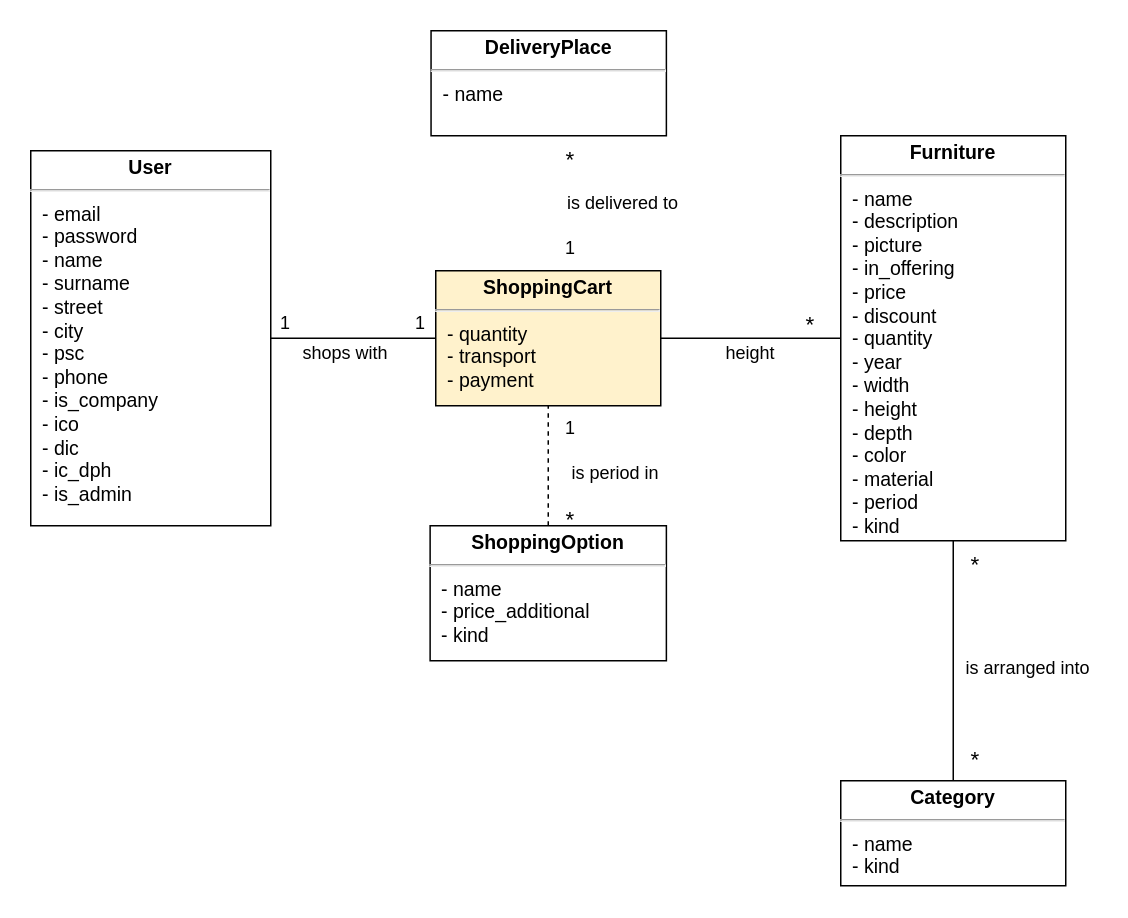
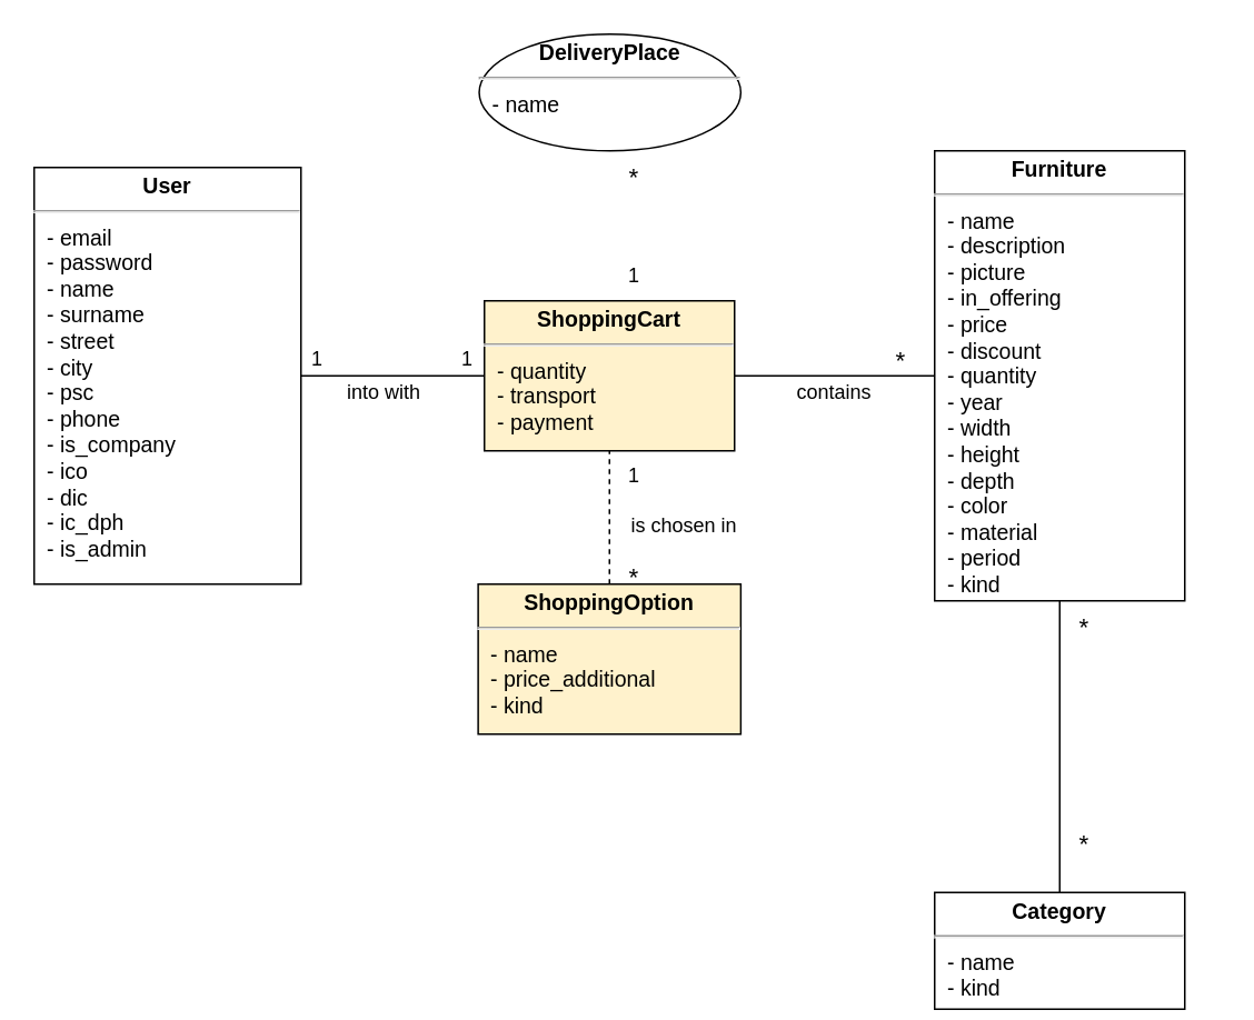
  <mxCell id="0" />
  <mxCell id="1" parent="0" />
  <mxCell id="2" value="&lt;p style=&quot;margin: 4px 0px 0px ; text-align: center ; font-size: 13px&quot;&gt;&lt;b&gt;&lt;font style=&quot;font-size: 13px&quot;&gt;User&lt;/font&gt;&lt;/b&gt;&lt;/p&gt;&lt;hr style=&quot;font-size: 13px&quot;&gt;&lt;p style=&quot;margin: 0px 0px 0px 8px ; font-size: 13px&quot;&gt;&lt;font style=&quot;font-size: 13px&quot;&gt;- email&lt;/font&gt;&lt;/p&gt;&lt;p style=&quot;margin: 0px 0px 0px 8px ; font-size: 13px&quot;&gt;&lt;font style=&quot;font-size: 13px&quot;&gt;- password&lt;/font&gt;&lt;/p&gt;&lt;p style=&quot;margin: 0px 0px 0px 8px ; font-size: 13px&quot;&gt;&lt;font style=&quot;font-size: 13px&quot;&gt;- name&lt;/font&gt;&lt;/p&gt;&lt;p style=&quot;margin: 0px 0px 0px 8px ; font-size: 13px&quot;&gt;&lt;font style=&quot;font-size: 13px&quot;&gt;- surname&lt;/font&gt;&lt;/p&gt;&lt;p style=&quot;margin: 0px 0px 0px 8px ; font-size: 13px&quot;&gt;&lt;font style=&quot;font-size: 13px&quot;&gt;- street&lt;/font&gt;&lt;/p&gt;&lt;p style=&quot;margin: 0px 0px 0px 8px ; font-size: 13px&quot;&gt;&lt;font style=&quot;font-size: 13px&quot;&gt;- city&lt;/font&gt;&lt;/p&gt;&lt;p style=&quot;margin: 0px 0px 0px 8px ; font-size: 13px&quot;&gt;&lt;font style=&quot;font-size: 13px&quot;&gt;- psc&lt;/font&gt;&lt;/p&gt;&lt;p style=&quot;margin: 0px 0px 0px 8px ; font-size: 13px&quot;&gt;&lt;font style=&quot;font-size: 13px&quot;&gt;- phone&lt;/font&gt;&lt;/p&gt;&lt;p style=&quot;margin: 0px 0px 0px 8px ; font-size: 13px&quot;&gt;&lt;font style=&quot;font-size: 13px&quot;&gt;- is_company&lt;/font&gt;&lt;/p&gt;&lt;p style=&quot;margin: 0px 0px 0px 8px ; font-size: 13px&quot;&gt;&lt;font style=&quot;font-size: 13px&quot;&gt;- ico&lt;/font&gt;&lt;/p&gt;&lt;p style=&quot;margin: 0px 0px 0px 8px ; font-size: 13px&quot;&gt;&lt;font style=&quot;font-size: 13px&quot;&gt;- dic&lt;/font&gt;&lt;/p&gt;&lt;p style=&quot;margin: 0px 0px 0px 8px ; font-size: 13px&quot;&gt;- ic_dph&lt;/p&gt;&lt;p style=&quot;margin: 0px 0px 0px 8px ; font-size: 13px&quot;&gt;- is_admin&lt;br&gt;&lt;/p&gt;&lt;p style=&quot;margin: 0px 0px 0px 8px ; font-size: 13px&quot;&gt;&lt;font style=&quot;font-size: 13px&quot;&gt;&lt;br&gt;&lt;/font&gt;&lt;/p&gt;" style="verticalAlign=top;align=left;overflow=fill;fontSize=12;fontFamily=Helvetica;html=1;" vertex="1" parent="1"><mxGeometry x="20" y="100" width="160" height="250" as="geometry" /></mxCell>
  <mxCell id="3" value="&lt;p style=&quot;margin: 4px 0px 0px ; text-align: center ; font-size: 13px&quot;&gt;&lt;b&gt;&lt;font style=&quot;font-size: 13px&quot;&gt;Furniture&lt;/font&gt;&lt;/b&gt;&lt;/p&gt;&lt;hr style=&quot;font-size: 13px&quot;&gt;&lt;p style=&quot;margin: 0px 0px 0px 8px ; font-size: 13px&quot;&gt;&lt;font style=&quot;font-size: 13px&quot;&gt;- name&lt;/font&gt;&lt;/p&gt;&lt;p style=&quot;margin: 0px 0px 0px 8px ; font-size: 13px&quot;&gt;&lt;font style=&quot;font-size: 13px&quot;&gt;- description&lt;/font&gt;&lt;/p&gt;&lt;p style=&quot;margin: 0px 0px 0px 8px ; font-size: 13px&quot;&gt;&lt;font style=&quot;font-size: 13px&quot;&gt;- picture&lt;/font&gt;&lt;/p&gt;&lt;p style=&quot;margin: 0px 0px 0px 8px ; font-size: 13px&quot;&gt;&lt;font style=&quot;font-size: 13px&quot;&gt;- in_offering&lt;/font&gt;&lt;/p&gt;&lt;p style=&quot;margin: 0px 0px 0px 8px ; font-size: 13px&quot;&gt;&lt;font style=&quot;font-size: 13px&quot;&gt;- price&lt;/font&gt;&lt;/p&gt;&lt;p style=&quot;margin: 0px 0px 0px 8px ; font-size: 13px&quot;&gt;&lt;font style=&quot;font-size: 13px&quot;&gt;- discount&lt;/font&gt;&lt;/p&gt;&lt;p style=&quot;margin: 0px 0px 0px 8px ; font-size: 13px&quot;&gt;&lt;font style=&quot;font-size: 13px&quot;&gt;- quantity&lt;/font&gt;&lt;/p&gt;&lt;p style=&quot;margin: 0px 0px 0px 8px ; font-size: 13px&quot;&gt;&lt;font style=&quot;font-size: 13px&quot;&gt;- year&lt;/font&gt;&lt;/p&gt;&lt;p style=&quot;margin: 0px 0px 0px 8px ; font-size: 13px&quot;&gt;- width&lt;/p&gt;&lt;p style=&quot;margin: 0px 0px 0px 8px ; font-size: 13px&quot;&gt;- height&lt;/p&gt;&lt;p style=&quot;margin: 0px 0px 0px 8px ; font-size: 13px&quot;&gt;- depth&lt;/p&gt;&lt;p style=&quot;margin: 0px 0px 0px 8px ; font-size: 13px&quot;&gt;- color&lt;/p&gt;&lt;p style=&quot;margin: 0px 0px 0px 8px ; font-size: 13px&quot;&gt;- material&lt;/p&gt;&lt;p style=&quot;margin: 0px 0px 0px 8px ; font-size: 13px&quot;&gt;- period&lt;/p&gt;&lt;p style=&quot;margin: 0px 0px 0px 8px ; font-size: 13px&quot;&gt;- kind&lt;br&gt;&lt;/p&gt;&lt;p style=&quot;margin: 0px 0px 0px 8px ; font-size: 13px&quot;&gt;&lt;font style=&quot;font-size: 13px&quot;&gt;&lt;br&gt;&lt;/font&gt;&lt;/p&gt;" style="verticalAlign=top;align=left;overflow=fill;fontSize=12;fontFamily=Helvetica;html=1;" vertex="1" parent="1"><mxGeometry x="560" y="90" width="150" height="270" as="geometry" /></mxCell>
  <mxCell id="4" value="&lt;p style=&quot;margin: 4px 0px 0px ; text-align: center ; font-size: 13px&quot;&gt;&lt;b&gt;&lt;font style=&quot;font-size: 13px&quot;&gt;ShoppingCart&lt;/font&gt;&lt;/b&gt;&lt;/p&gt;&lt;hr style=&quot;font-size: 13px&quot;&gt;&lt;p style=&quot;margin: 0px 0px 0px 8px ; font-size: 13px&quot;&gt;&lt;font style=&quot;font-size: 13px&quot;&gt;- quantity&lt;/font&gt;&lt;/p&gt;&lt;p style=&quot;margin: 0px 0px 0px 8px ; font-size: 13px&quot;&gt;&lt;font style=&quot;font-size: 13px&quot;&gt;- transport&lt;br&gt;&lt;/font&gt;&lt;/p&gt;&lt;p style=&quot;margin: 0px 0px 0px 8px ; font-size: 13px&quot;&gt;&lt;font style=&quot;font-size: 13px&quot;&gt;- payment&lt;/font&gt;&lt;/p&gt;" style="verticalAlign=top;align=left;overflow=fill;fontSize=12;fontFamily=Helvetica;html=1;fillColor=#fff2cc;" vertex="1" parent="1"><mxGeometry x="290" y="180" width="150" height="90" as="geometry" /></mxCell>
  <mxCell id="5" value="" style="endArrow=none;html=1;entryX=0;entryY=0.5;entryDx=0;entryDy=0;exitX=1;exitY=0.5;exitDx=0;exitDy=0;" edge="1" parent="1" source="2" target="4"><mxGeometry width="50" height="50" relative="1" as="geometry"><mxPoint x="300" y="380" as="sourcePoint" /><mxPoint x="350" y="330" as="targetPoint" /></mxGeometry></mxCell>
  <mxCell id="6" value="" style="endArrow=none;html=1;entryX=1;entryY=0.5;entryDx=0;entryDy=0;exitX=0;exitY=0.5;exitDx=0;exitDy=0;" edge="1" parent="1" source="3" target="4"><mxGeometry width="50" height="50" relative="1" as="geometry"><mxPoint x="300" y="380" as="sourcePoint" /><mxPoint x="350" y="330" as="targetPoint" /></mxGeometry></mxCell>
- <mxCell id="7" value="&lt;p style=&quot;margin: 4px 0px 0px ; text-align: center ; font-size: 13px&quot;&gt;&lt;b&gt;&lt;font style=&quot;font-size: 13px&quot;&gt;ShoppingOption&lt;/font&gt;&lt;/b&gt;&lt;/p&gt;&lt;hr style=&quot;font-size: 13px&quot;&gt;&lt;p style=&quot;margin: 0px 0px 0px 8px ; font-size: 13px&quot;&gt;&lt;font style=&quot;font-size: 13px&quot;&gt;- name&lt;br&gt;&lt;/font&gt;&lt;/p&gt;&lt;p style=&quot;margin: 0px 0px 0px 8px ; font-size: 13px&quot;&gt;&lt;font style=&quot;font-size: 13px&quot;&gt;- price_additional&lt;br&gt;&lt;/font&gt;&lt;/p&gt;&lt;p style=&quot;margin: 0px 0px 0px 8px ; font-size: 13px&quot;&gt;&lt;font style=&quot;font-size: 13px&quot;&gt;- kind&lt;/font&gt;&lt;/p&gt;&lt;p style=&quot;margin: 0px 0px 0px 8px ; font-size: 13px&quot;&gt;&lt;font style=&quot;font-size: 13px&quot;&gt;&lt;br&gt;&lt;/font&gt;&lt;/p&gt;" style="verticalAlign=top;align=left;overflow=fill;fontSize=12;fontFamily=Helvetica;html=1;" vertex="1" parent="1"><mxGeometry x="286.25" y="350" width="157.5" height="90" as="geometry" /></mxCell>
+ <mxCell id="7" value="&lt;p style=&quot;margin: 4px 0px 0px ; text-align: center ; font-size: 13px&quot;&gt;&lt;b&gt;&lt;font style=&quot;font-size: 13px&quot;&gt;ShoppingOption&lt;/font&gt;&lt;/b&gt;&lt;/p&gt;&lt;hr style=&quot;font-size: 13px&quot;&gt;&lt;p style=&quot;margin: 0px 0px 0px 8px ; font-size: 13px&quot;&gt;&lt;font style=&quot;font-size: 13px&quot;&gt;- name&lt;br&gt;&lt;/font&gt;&lt;/p&gt;&lt;p style=&quot;margin: 0px 0px 0px 8px ; font-size: 13px&quot;&gt;&lt;font style=&quot;font-size: 13px&quot;&gt;- price_additional&lt;br&gt;&lt;/font&gt;&lt;/p&gt;&lt;p style=&quot;margin: 0px 0px 0px 8px ; font-size: 13px&quot;&gt;&lt;font style=&quot;font-size: 13px&quot;&gt;- kind&lt;/font&gt;&lt;/p&gt;&lt;p style=&quot;margin: 0px 0px 0px 8px ; font-size: 13px&quot;&gt;&lt;font style=&quot;font-size: 13px&quot;&gt;&lt;br&gt;&lt;/font&gt;&lt;/p&gt;" style="verticalAlign=top;align=left;overflow=fill;fontSize=12;fontFamily=Helvetica;html=1;fillColor=#fff2cc;" vertex="1" parent="1"><mxGeometry x="286.25" y="350" width="157.5" height="90" as="geometry" /></mxCell>
  <mxCell id="8" value="1" style="text;html=1;strokeColor=none;fillColor=none;align=center;verticalAlign=middle;whiteSpace=wrap;rounded=0;" vertex="1" parent="1"><mxGeometry x="160" y="200" width="60" height="30" as="geometry" /></mxCell>
  <mxCell id="9" value="1" style="text;html=1;strokeColor=none;fillColor=none;align=center;verticalAlign=middle;whiteSpace=wrap;rounded=0;" vertex="1" parent="1"><mxGeometry x="250" y="200" width="60" height="30" as="geometry" /></mxCell>
  <mxCell id="10" value="&lt;font style=&quot;font-size: 15px&quot;&gt;*&lt;/font&gt;" style="text;html=1;strokeColor=none;fillColor=none;align=center;verticalAlign=middle;whiteSpace=wrap;rounded=0;" vertex="1" parent="1"><mxGeometry x="510" y="200" width="60" height="30" as="geometry" /></mxCell>
- <mxCell id="11" value="shops with" style="text;html=1;strokeColor=none;fillColor=none;align=center;verticalAlign=middle;whiteSpace=wrap;rounded=0;" vertex="1" parent="1"><mxGeometry x="200" y="220" width="60" height="30" as="geometry" /></mxCell>
+ <mxCell id="11" value="into with" style="text;html=1;strokeColor=none;fillColor=none;align=center;verticalAlign=middle;whiteSpace=wrap;rounded=0;" vertex="1" parent="1"><mxGeometry x="200" y="220" width="60" height="30" as="geometry" /></mxCell>
  <mxCell id="12" value="&lt;font style=&quot;font-size: 15px&quot;&gt;*&lt;/font&gt;" style="text;html=1;strokeColor=none;fillColor=none;align=center;verticalAlign=middle;whiteSpace=wrap;rounded=0;" vertex="1" parent="1"><mxGeometry x="620" y="490" width="60" height="30" as="geometry" /></mxCell>
  <mxCell id="13" value="" style="endArrow=none;html=1;rounded=0;fontSize=15;entryX=0.5;entryY=1;entryDx=0;entryDy=0;exitX=0.5;exitY=0;exitDx=0;exitDy=0;dashed=1;" edge="1" parent="1" source="7" target="4"><mxGeometry width="50" height="50" relative="1" as="geometry"><mxPoint x="300" y="350" as="sourcePoint" /><mxPoint x="350" y="300" as="targetPoint" /></mxGeometry></mxCell>
  <mxCell id="14" value="&lt;font style=&quot;font-size: 15px&quot;&gt;*&lt;/font&gt;" style="text;html=1;strokeColor=none;fillColor=none;align=center;verticalAlign=middle;whiteSpace=wrap;rounded=0;" vertex="1" parent="1"><mxGeometry x="350" y="330" width="60" height="30" as="geometry" /></mxCell>
  <mxCell id="15" value="1" style="text;html=1;strokeColor=none;fillColor=none;align=center;verticalAlign=middle;whiteSpace=wrap;rounded=0;" vertex="1" parent="1"><mxGeometry x="350" y="270" width="60" height="30" as="geometry" /></mxCell>
- <mxCell id="16" value="height" style="text;html=1;strokeColor=none;fillColor=none;align=center;verticalAlign=middle;whiteSpace=wrap;rounded=0;" vertex="1" parent="1"><mxGeometry x="470" y="220" width="60" height="30" as="geometry" /></mxCell>
- <mxCell id="17" value="is period in" style="text;html=1;strokeColor=none;fillColor=none;align=center;verticalAlign=middle;whiteSpace=wrap;rounded=0;" vertex="1" parent="1"><mxGeometry x="375" y="300" width="70" height="30" as="geometry" /></mxCell>
- <mxCell id="18" value="&lt;p style=&quot;margin: 4px 0px 0px ; text-align: center ; font-size: 13px&quot;&gt;&lt;b&gt;&lt;font style=&quot;font-size: 13px&quot;&gt;DeliveryPlace&lt;/font&gt;&lt;/b&gt;&lt;/p&gt;&lt;hr style=&quot;font-size: 13px&quot;&gt;&lt;p style=&quot;margin: 0px 0px 0px 8px ; font-size: 13px&quot;&gt;&lt;font style=&quot;font-size: 13px&quot;&gt;- name&lt;/font&gt;&lt;/p&gt;" style="verticalAlign=top;align=left;overflow=fill;fontSize=12;fontFamily=Helvetica;html=1;" vertex="1" parent="1"><mxGeometry x="286.87" y="20" width="156.88" height="70" as="geometry" /></mxCell>
+ <mxCell id="16" value="contains" style="text;html=1;strokeColor=none;fillColor=none;align=center;verticalAlign=middle;whiteSpace=wrap;rounded=0;" vertex="1" parent="1"><mxGeometry x="470" y="220" width="60" height="30" as="geometry" /></mxCell>
+ <mxCell id="17" value="is chosen in" style="text;html=1;strokeColor=none;fillColor=none;align=center;verticalAlign=middle;whiteSpace=wrap;rounded=0;" vertex="1" parent="1"><mxGeometry x="375" y="300" width="70" height="30" as="geometry" /></mxCell>
+ <mxCell id="18" value="&lt;p style=&quot;margin: 4px 0px 0px ; text-align: center ; font-size: 13px&quot;&gt;&lt;b&gt;&lt;font style=&quot;font-size: 13px&quot;&gt;DeliveryPlace&lt;/font&gt;&lt;/b&gt;&lt;/p&gt;&lt;hr style=&quot;font-size: 13px&quot;&gt;&lt;p style=&quot;margin: 0px 0px 0px 8px ; font-size: 13px&quot;&gt;&lt;font style=&quot;font-size: 13px&quot;&gt;- name&lt;/font&gt;&lt;/p&gt;" style="ellipse;verticalAlign=top;align=left;overflow=fill;fontSize=12;fontFamily=Helvetica;html=1;" vertex="1" parent="1"><mxGeometry x="286.87" y="20" width="156.88" height="70" as="geometry" /></mxCell>
  <mxCell id="19" value="1" style="text;html=1;strokeColor=none;fillColor=none;align=center;verticalAlign=middle;whiteSpace=wrap;rounded=0;" vertex="1" parent="1"><mxGeometry x="350" y="150" width="60" height="30" as="geometry" /></mxCell>
  <mxCell id="20" value="&lt;font style=&quot;font-size: 15px&quot;&gt;*&lt;/font&gt;" style="text;html=1;strokeColor=none;fillColor=none;align=center;verticalAlign=middle;whiteSpace=wrap;rounded=0;" vertex="1" parent="1"><mxGeometry x="350" y="90" width="60" height="30" as="geometry" /></mxCell>
- <mxCell id="21" value="is delivered to" style="text;html=1;strokeColor=none;fillColor=none;align=center;verticalAlign=middle;whiteSpace=wrap;rounded=0;" vertex="1" parent="1"><mxGeometry x="370" y="120" width="90" height="30" as="geometry" /></mxCell>
- <mxCell id="22" value="&lt;p style=&quot;margin: 4px 0px 0px ; text-align: center ; font-size: 13px&quot;&gt;&lt;b&gt;&lt;font style=&quot;font-size: 13px&quot;&gt;Category&lt;/font&gt;&lt;/b&gt;&lt;/p&gt;&lt;hr style=&quot;font-size: 13px&quot;&gt;&lt;p style=&quot;margin: 0px 0px 0px 8px ; font-size: 13px&quot;&gt;&lt;font style=&quot;font-size: 13px&quot;&gt;- name&lt;/font&gt;&lt;/p&gt;&lt;p style=&quot;margin: 0px 0px 0px 8px ; font-size: 13px&quot;&gt;&lt;font style=&quot;font-size: 13px&quot;&gt;- kind&lt;br&gt;&lt;/font&gt;&lt;/p&gt;&lt;br&gt;&lt;p style=&quot;margin: 0px 0px 0px 8px ; font-size: 13px&quot;&gt;&lt;font style=&quot;font-size: 13px&quot;&gt;&lt;br&gt;&lt;/font&gt;&lt;/p&gt;" style="verticalAlign=top;align=left;overflow=fill;fontSize=12;fontFamily=Helvetica;html=1;" vertex="1" parent="1"><mxGeometry x="560" y="520" width="150" height="70" as="geometry" /></mxCell>
+ <mxCell id="22" value="&lt;p style=&quot;margin: 4px 0px 0px ; text-align: center ; font-size: 13px&quot;&gt;&lt;b&gt;&lt;font style=&quot;font-size: 13px&quot;&gt;Category&lt;/font&gt;&lt;/b&gt;&lt;/p&gt;&lt;hr style=&quot;font-size: 13px&quot;&gt;&lt;p style=&quot;margin: 0px 0px 0px 8px ; font-size: 13px&quot;&gt;&lt;font style=&quot;font-size: 13px&quot;&gt;- name&lt;/font&gt;&lt;/p&gt;&lt;p style=&quot;margin: 0px 0px 0px 8px ; font-size: 13px&quot;&gt;&lt;font style=&quot;font-size: 13px&quot;&gt;- kind&lt;br&gt;&lt;/font&gt;&lt;/p&gt;&lt;br&gt;&lt;p style=&quot;margin: 0px 0px 0px 8px ; font-size: 13px&quot;&gt;&lt;font style=&quot;font-size: 13px&quot;&gt;&lt;br&gt;&lt;/font&gt;&lt;/p&gt;" style="verticalAlign=top;align=left;overflow=fill;fontSize=12;fontFamily=Helvetica;html=1;" vertex="1" parent="1"><mxGeometry x="560" y="535" width="150" height="70" as="geometry" /></mxCell>
  <mxCell id="23" value="" style="endArrow=none;html=1;rounded=0;fontSize=15;entryX=0.5;entryY=1;entryDx=0;entryDy=0;exitX=0.5;exitY=0;exitDx=0;exitDy=0;" edge="1" parent="1" source="22" target="3"><mxGeometry width="50" height="50" relative="1" as="geometry"><mxPoint x="300" y="350" as="sourcePoint" /><mxPoint x="350" y="300" as="targetPoint" /></mxGeometry></mxCell>
  <mxCell id="24" value="&lt;font style=&quot;font-size: 15px&quot;&gt;*&lt;/font&gt;" style="text;html=1;strokeColor=none;fillColor=none;align=center;verticalAlign=middle;whiteSpace=wrap;rounded=0;" vertex="1" parent="1"><mxGeometry x="620" y="360" width="60" height="30" as="geometry" /></mxCell>
- <mxCell id="25" value="is arranged into" style="text;html=1;strokeColor=none;fillColor=none;align=center;verticalAlign=middle;whiteSpace=wrap;rounded=0;" vertex="1" parent="1"><mxGeometry x="640" y="430" width="90" height="30" as="geometry" /></mxCell>
